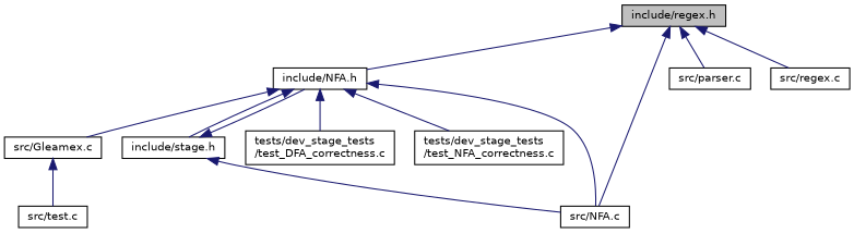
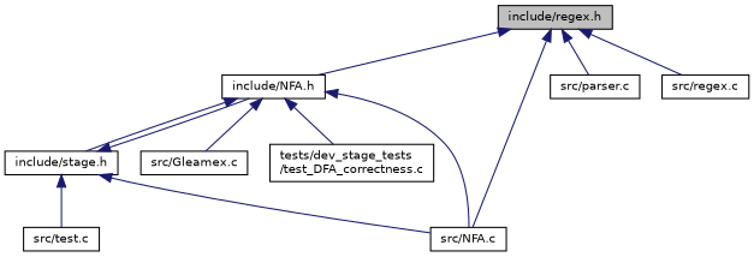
  digraph {
    node [color=black fillcolor=white fontname=Helvetica fontsize=10 shape=record style=filled]
    edge [color=midnightblue dir=back fontname=Helvetica fontsize=10 labelfontname=Helvetica labelfontsize=10 style=solid]
    n1 [fillcolor=grey75 fontcolor=black height=0.2 label="include/regex.h" width=0.4]
    n2 [height=0.2 label="include/NFA.h" width=0.4]
    n3 [height=0.2 label="src/NFA.c" width=0.4]
    n4 [height=0.2 label="src/parser.c" width=0.4]
    n5 [height=0.2 label="src/regex.c" width=0.4]
    n6 [height=0.2 label="include/stage.h" width=0.4]
    n7 [height=0.2 label="src/Gleamex.c" width=0.4]
    n8 [height=0.2 label="tests/dev_stage_tests\l/test_DFA_correctness.c" width=0.4]
-   n9 [height=0.2 label="tests/dev_stage_tests\l/test_NFA_correctness.c" width=0.4]
    n10 [height=0.2 label="src/test.c" width=0.4]
    n1 -> n2
    n1 -> n3
    n1 -> n4
    n1 -> n5
    n2 -> n3
    n2 -> n6
    n2 -> n7
    n2 -> n8
-   n2 -> n9
    n6 -> n2
    n6 -> n3
-   n7 -> n10
+   n6 -> n10
  }
